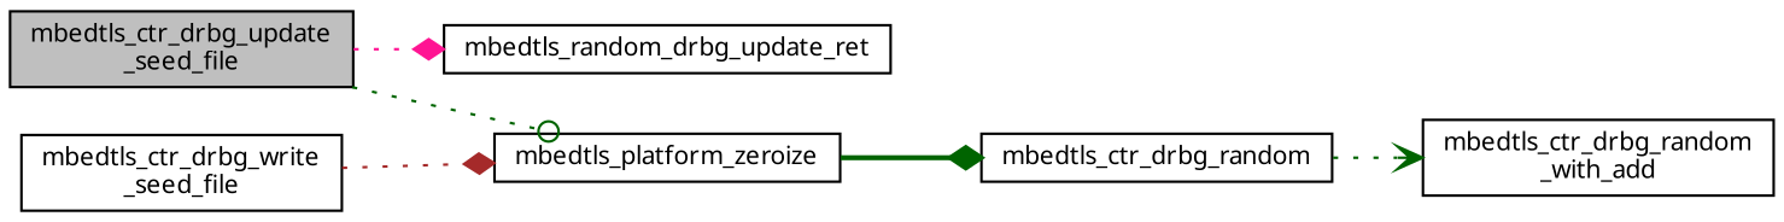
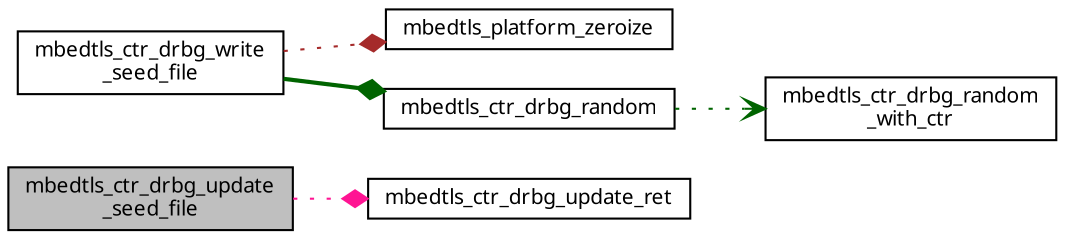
  digraph {
    fontname="Noto Sans"
    rankdir=LR
    node [color=black fillcolor=white fontname="Noto Sans" fontsize=10 shape=record style=filled]
    edge [arrowhead=diamond color=darkgreen fontname="Noto Sans" fontsize=10 labelfontname=Helvetica labelfontsize=10 style=dotted]
    n1 [fillcolor=grey75 fontcolor=black height=0.2 label="mbedtls_ctr_drbg_update\l_seed_file" width=0.4]
-   n2 [height=0.2 label=mbedtls_random_drbg_update_ret width=0.4]
+   n2 [height=0.2 label=mbedtls_ctr_drbg_update_ret width=0.4]
    n3 [height=0.2 label=mbedtls_platform_zeroize width=0.4]
    n4 [height=0.2 label="mbedtls_ctr_drbg_write\l_seed_file" width=0.4]
    n5 [height=0.2 label=mbedtls_ctr_drbg_random width=0.4]
-   n6 [height=0.2 label="mbedtls_ctr_drbg_random\l_with_add" width=0.4]
+   n6 [height=0.2 label="mbedtls_ctr_drbg_random\l_with_ctr" width=0.4]
    n1 -> n2 [color=deeppink]
-   n1 -> n3 [arrowhead=odot]
    n4 -> n3 [color=brown]
-   n3 -> n5 [style=bold]
+   n4 -> n5 [style=bold]
    n5 -> n6 [arrowhead=vee]
  }
